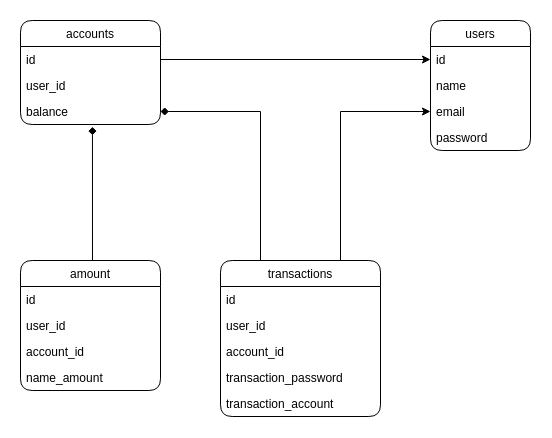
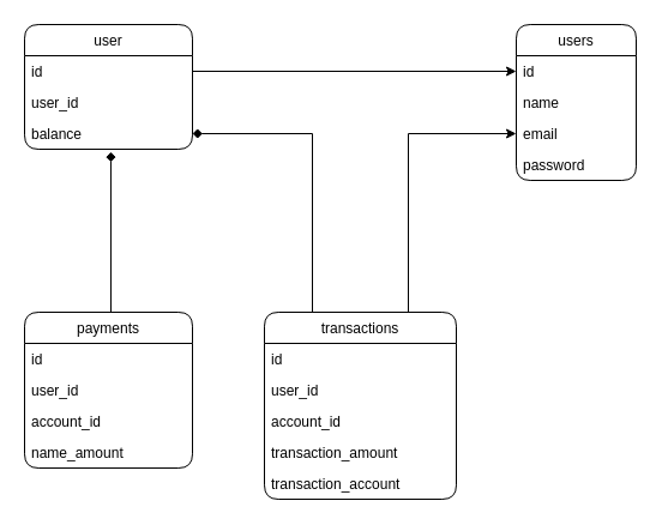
  <mxCell id="0" />
  <mxCell id="1" parent="0" />
  <mxCell id="2" value="users" style="swimlane;fontStyle=0;childLayout=stackLayout;horizontal=1;startSize=26;fillColor=none;horizontalStack=0;resizeParent=1;resizeParentMax=0;resizeLast=0;collapsible=1;marginBottom=0;rounded=1;shadow=0;swimlaneLine=1;glass=0;sketch=0;" parent="1" vertex="1"><mxGeometry x="430" y="20" width="100" height="130" as="geometry" /></mxCell>
  <mxCell id="3" value="id" style="text;strokeColor=none;fillColor=none;align=left;verticalAlign=top;spacingLeft=4;spacingRight=4;overflow=hidden;rotatable=0;points=[[0,0.5],[1,0.5]];portConstraint=eastwest;" parent="2" vertex="1"><mxGeometry y="26" width="100" height="26" as="geometry" /></mxCell>
  <mxCell id="4" value="name" style="text;strokeColor=none;fillColor=none;align=left;verticalAlign=top;spacingLeft=4;spacingRight=4;overflow=hidden;rotatable=0;points=[[0,0.5],[1,0.5]];portConstraint=eastwest;" parent="2" vertex="1"><mxGeometry y="52" width="100" height="26" as="geometry" /></mxCell>
  <mxCell id="5" value="email" style="text;strokeColor=none;fillColor=none;align=left;verticalAlign=top;spacingLeft=4;spacingRight=4;overflow=hidden;rotatable=0;points=[[0,0.5],[1,0.5]];portConstraint=eastwest;" parent="2" vertex="1"><mxGeometry y="78" width="100" height="26" as="geometry" /></mxCell>
  <mxCell id="6" value="password" style="text;strokeColor=none;fillColor=none;align=left;verticalAlign=top;spacingLeft=4;spacingRight=4;overflow=hidden;rotatable=0;points=[[0,0.5],[1,0.5]];portConstraint=eastwest;" parent="2" vertex="1"><mxGeometry y="104" width="100" height="26" as="geometry" /></mxCell>
  <mxCell id="7" style="edgeStyle=orthogonalEdgeStyle;rounded=0;orthogonalLoop=1;jettySize=auto;html=1;entryX=0;entryY=0.5;entryDx=0;entryDy=0;exitX=0.75;exitY=0;exitDx=0;exitDy=0;" parent="1" source="13" edge="1"><mxGeometry relative="1" as="geometry"><mxPoint x="430" y="111" as="targetPoint" /><mxPoint x="300" y="250" as="sourcePoint" /><Array as="points"><mxPoint x="340" y="260" /><mxPoint x="340" y="111" /></Array></mxGeometry></mxCell>
  <mxCell id="8" style="edgeStyle=orthogonalEdgeStyle;rounded=0;orthogonalLoop=1;jettySize=auto;html=1;exitX=0.25;exitY=0;exitDx=0;exitDy=0;entryX=1;entryY=0.5;entryDx=0;entryDy=0;endArrow=diamond;" parent="1" source="13" target="12" edge="1"><mxGeometry relative="1" as="geometry"><mxPoint x="208" y="110" as="targetPoint" /></mxGeometry></mxCell>
- <mxCell id="9" value="accounts" style="swimlane;fontStyle=0;childLayout=stackLayout;horizontal=1;startSize=26;fillColor=none;horizontalStack=0;resizeParent=1;resizeParentMax=0;resizeLast=0;collapsible=1;marginBottom=0;rounded=1;shadow=0;glass=0;" parent="1" vertex="1"><mxGeometry x="20" y="20" width="140" height="104" as="geometry" /></mxCell>
+ <mxCell id="9" value="user" style="swimlane;fontStyle=0;childLayout=stackLayout;horizontal=1;startSize=26;fillColor=none;horizontalStack=0;resizeParent=1;resizeParentMax=0;resizeLast=0;collapsible=1;marginBottom=0;rounded=1;shadow=0;glass=0;" parent="1" vertex="1"><mxGeometry x="20" y="20" width="140" height="104" as="geometry" /></mxCell>
  <mxCell id="10" value="id" style="text;strokeColor=none;fillColor=none;align=left;verticalAlign=top;spacingLeft=4;spacingRight=4;overflow=hidden;rotatable=0;points=[[0,0.5],[1,0.5]];portConstraint=eastwest;" parent="9" vertex="1"><mxGeometry y="26" width="140" height="26" as="geometry" /></mxCell>
  <mxCell id="11" value="user_id" style="text;strokeColor=none;fillColor=none;align=left;verticalAlign=top;spacingLeft=4;spacingRight=4;overflow=hidden;rotatable=0;points=[[0,0.5],[1,0.5]];portConstraint=eastwest;" parent="9" vertex="1"><mxGeometry y="52" width="140" height="26" as="geometry" /></mxCell>
  <mxCell id="12" value="balance" style="text;strokeColor=none;fillColor=none;align=left;verticalAlign=top;spacingLeft=4;spacingRight=4;overflow=hidden;rotatable=0;points=[[0,0.5],[1,0.5]];portConstraint=eastwest;" parent="9" vertex="1"><mxGeometry y="78" width="140" height="26" as="geometry" /></mxCell>
  <mxCell id="13" value="transactions" style="swimlane;fontStyle=0;childLayout=stackLayout;horizontal=1;startSize=26;fillColor=none;horizontalStack=0;resizeParent=1;resizeParentMax=0;resizeLast=0;collapsible=1;marginBottom=0;rounded=1;" parent="1" vertex="1"><mxGeometry x="220" y="260" width="160" height="156" as="geometry" /></mxCell>
  <mxCell id="14" value="id" style="text;strokeColor=none;fillColor=none;align=left;verticalAlign=top;spacingLeft=4;spacingRight=4;overflow=hidden;rotatable=0;points=[[0,0.5],[1,0.5]];portConstraint=eastwest;" parent="13" vertex="1"><mxGeometry y="26" width="160" height="26" as="geometry" /></mxCell>
  <mxCell id="15" value="user_id" style="text;strokeColor=none;fillColor=none;align=left;verticalAlign=top;spacingLeft=4;spacingRight=4;overflow=hidden;rotatable=0;points=[[0,0.5],[1,0.5]];portConstraint=eastwest;" parent="13" vertex="1"><mxGeometry y="52" width="160" height="26" as="geometry" /></mxCell>
  <mxCell id="16" value="account_id" style="text;strokeColor=none;fillColor=none;align=left;verticalAlign=top;spacingLeft=4;spacingRight=4;overflow=hidden;rotatable=0;points=[[0,0.5],[1,0.5]];portConstraint=eastwest;" parent="13" vertex="1"><mxGeometry y="78" width="160" height="26" as="geometry" /></mxCell>
- <mxCell id="17" value="transaction_password" style="text;strokeColor=none;fillColor=none;align=left;verticalAlign=top;spacingLeft=4;spacingRight=4;overflow=hidden;rotatable=0;points=[[0,0.5],[1,0.5]];portConstraint=eastwest;" parent="13" vertex="1"><mxGeometry y="104" width="160" height="26" as="geometry" /></mxCell>
+ <mxCell id="17" value="transaction_amount" style="text;strokeColor=none;fillColor=none;align=left;verticalAlign=top;spacingLeft=4;spacingRight=4;overflow=hidden;rotatable=0;points=[[0,0.5],[1,0.5]];portConstraint=eastwest;" parent="13" vertex="1"><mxGeometry y="104" width="160" height="26" as="geometry" /></mxCell>
  <mxCell id="18" value="transaction_account" style="text;strokeColor=none;fillColor=none;align=left;verticalAlign=top;spacingLeft=4;spacingRight=4;overflow=hidden;rotatable=0;points=[[0,0.5],[1,0.5]];portConstraint=eastwest;" parent="13" vertex="1"><mxGeometry y="130" width="160" height="26" as="geometry" /></mxCell>
  <mxCell id="19" style="edgeStyle=orthogonalEdgeStyle;rounded=0;orthogonalLoop=1;jettySize=auto;html=1;entryX=0;entryY=0.5;entryDx=0;entryDy=0;" edge="1" parent="1" source="10" target="3"><mxGeometry relative="1" as="geometry" /></mxCell>
  <mxCell id="20" style="edgeStyle=orthogonalEdgeStyle;rounded=0;orthogonalLoop=1;jettySize=auto;html=1;" edge="1" parent="1" source="21"><mxGeometry relative="1" as="geometry"><mxPoint x="90" y="260" as="targetPoint" /><Array as="points"><mxPoint x="90" y="260" /><mxPoint x="90" y="260" /></Array></mxGeometry></mxCell>
- <mxCell id="21" value="amount" style="swimlane;fontStyle=0;childLayout=stackLayout;horizontal=1;startSize=26;fillColor=none;horizontalStack=0;resizeParent=1;resizeParentMax=0;resizeLast=0;collapsible=1;marginBottom=0;rounded=1;" vertex="1" parent="1"><mxGeometry x="20" y="260" width="140" height="130" as="geometry" /></mxCell>
+ <mxCell id="21" value="payments" style="swimlane;fontStyle=0;childLayout=stackLayout;horizontal=1;startSize=26;fillColor=none;horizontalStack=0;resizeParent=1;resizeParentMax=0;resizeLast=0;collapsible=1;marginBottom=0;rounded=1;" vertex="1" parent="1"><mxGeometry x="20" y="260" width="140" height="130" as="geometry" /></mxCell>
  <mxCell id="22" value="id" style="text;strokeColor=none;fillColor=none;align=left;verticalAlign=top;spacingLeft=4;spacingRight=4;overflow=hidden;rotatable=0;points=[[0,0.5],[1,0.5]];portConstraint=eastwest;" vertex="1" parent="21"><mxGeometry y="26" width="140" height="26" as="geometry" /></mxCell>
  <mxCell id="23" value="user_id" style="text;strokeColor=none;fillColor=none;align=left;verticalAlign=top;spacingLeft=4;spacingRight=4;overflow=hidden;rotatable=0;points=[[0,0.5],[1,0.5]];portConstraint=eastwest;" vertex="1" parent="21"><mxGeometry y="52" width="140" height="26" as="geometry" /></mxCell>
  <mxCell id="24" value="account_id" style="text;strokeColor=none;fillColor=none;align=left;verticalAlign=top;spacingLeft=4;spacingRight=4;overflow=hidden;rotatable=0;points=[[0,0.5],[1,0.5]];portConstraint=eastwest;" vertex="1" parent="21"><mxGeometry y="78" width="140" height="26" as="geometry" /></mxCell>
  <mxCell id="25" value="name_amount" style="text;strokeColor=none;fillColor=none;align=left;verticalAlign=top;spacingLeft=4;spacingRight=4;overflow=hidden;rotatable=0;points=[[0,0.5],[1,0.5]];portConstraint=eastwest;" vertex="1" parent="21"><mxGeometry y="104" width="140" height="26" as="geometry" /></mxCell>
  <mxCell id="26" style="edgeStyle=orthogonalEdgeStyle;rounded=0;orthogonalLoop=1;jettySize=auto;html=1;exitX=0.5;exitY=0;exitDx=0;exitDy=0;entryX=0.514;entryY=1.092;entryDx=0;entryDy=0;entryPerimeter=0;endArrow=diamond;" edge="1" parent="1" source="21" target="12"><mxGeometry relative="1" as="geometry"><mxPoint x="90" y="250" as="sourcePoint" /><mxPoint x="120" y="160" as="targetPoint" /><Array as="points"><mxPoint x="92" y="260" /></Array></mxGeometry></mxCell>
